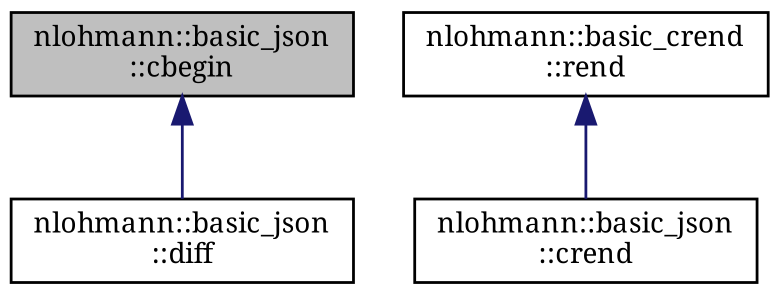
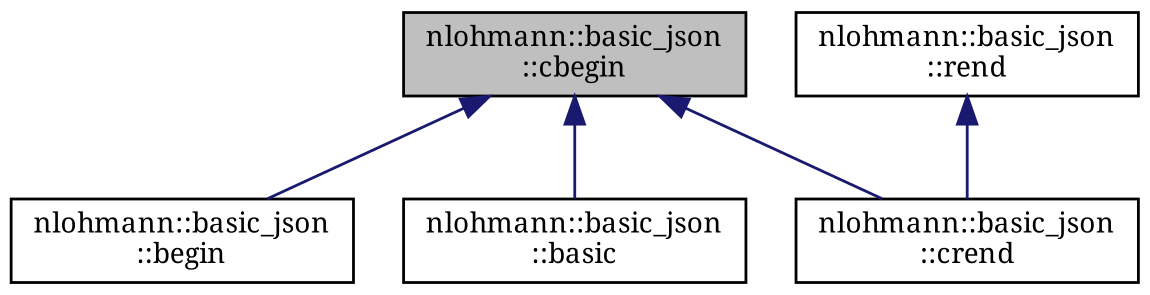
  digraph {
    fontname="Noto Serif"
    rankdir=TB
    node [color=black fillcolor=white fontname="Noto Serif" fontsize=10 shape=record style=filled]
    edge [color=midnightblue dir=back fontname="Noto Serif" fontsize=10 labelfontname=Helvetica labelfontsize=10 style=solid]
    n1 [fillcolor=grey75 fontcolor=black height=0.2 label="nlohmann::basic_json\l::cbegin" width=0.4]
+   n2 [height=0.2 label="nlohmann::basic_json\l::begin" width=0.4]
    n3 [height=0.2 label="nlohmann::basic_json\l::crend" width=0.4]
-   n4 [height=0.2 label="nlohmann::basic_json\l::diff" width=0.4]
-   n5 [height=0.2 label="nlohmann::basic_crend\l::rend" width=0.4]
+   n4 [height=0.2 label="nlohmann::basic_json\l::basic" width=0.4]
+   n5 [height=0.2 label="nlohmann::basic_json\l::rend" width=0.4]
+   n1 -> n2
+   n1 -> n3
    n1 -> n4
    n5 -> n3
  }
